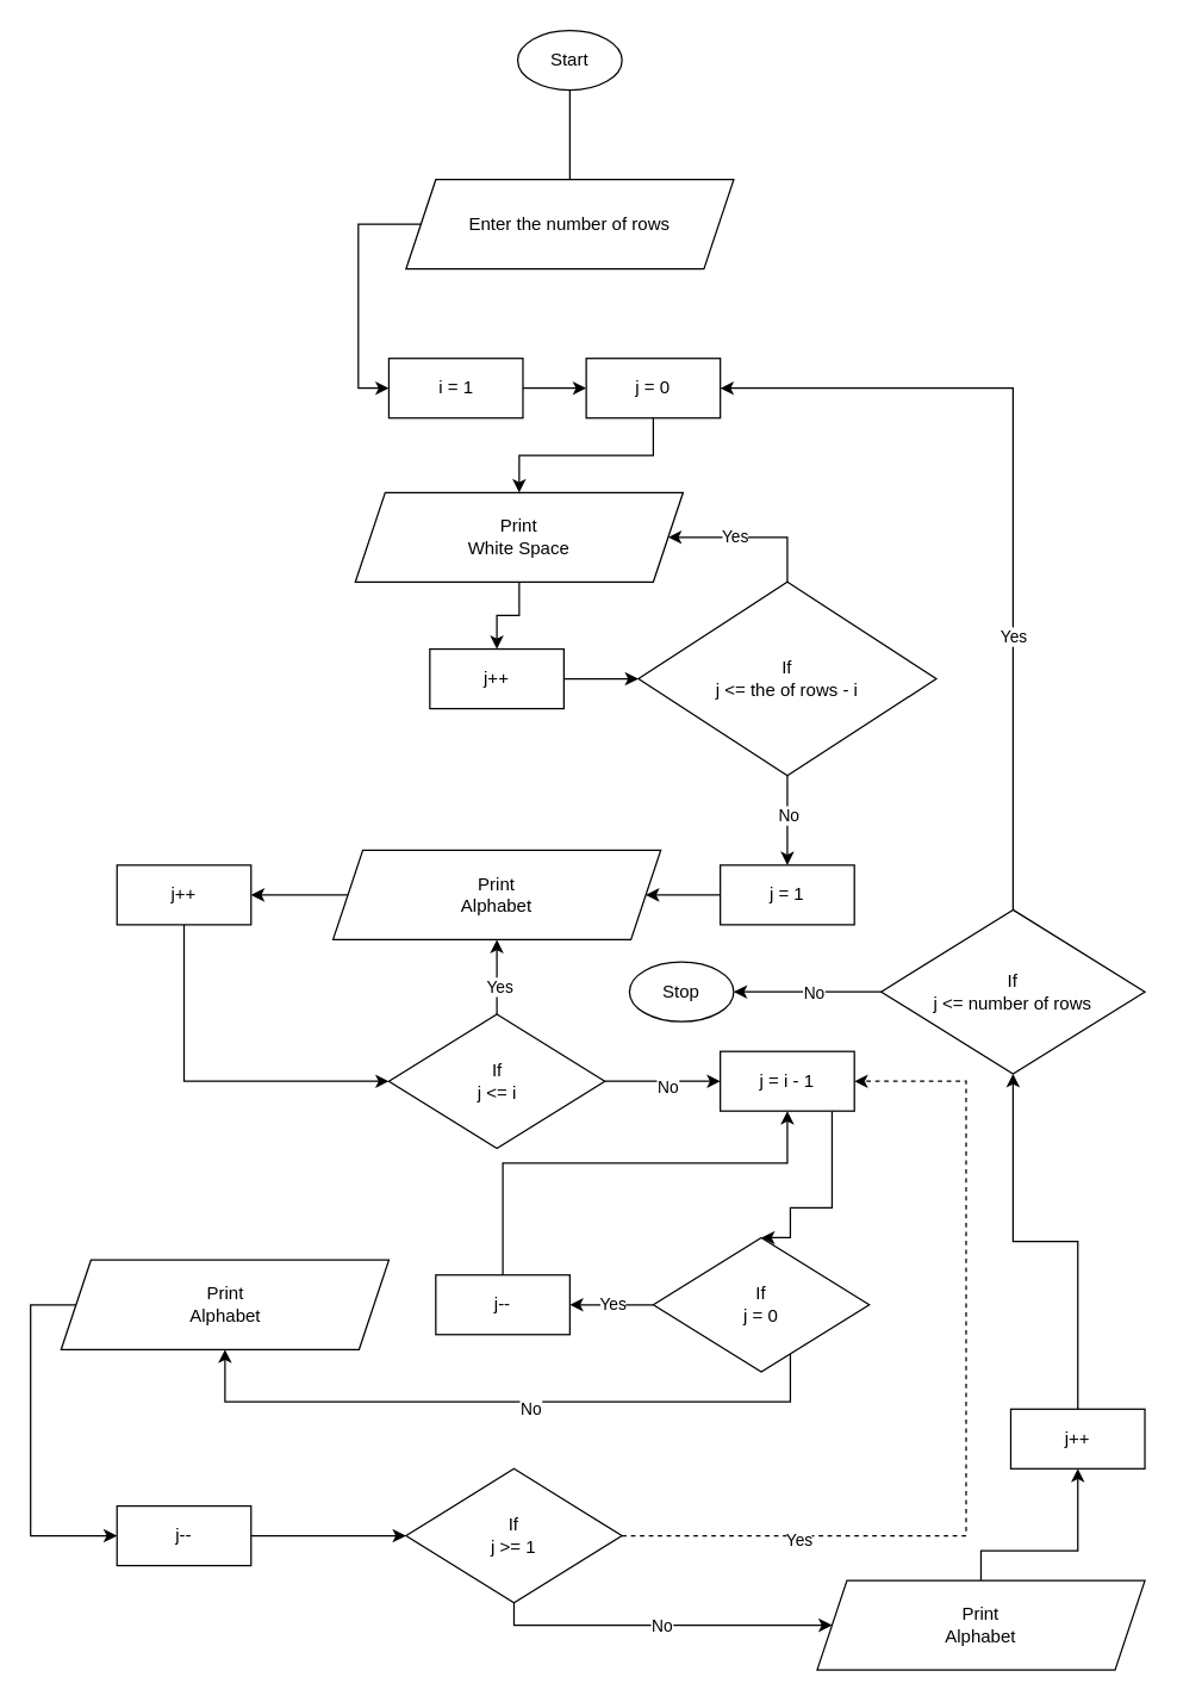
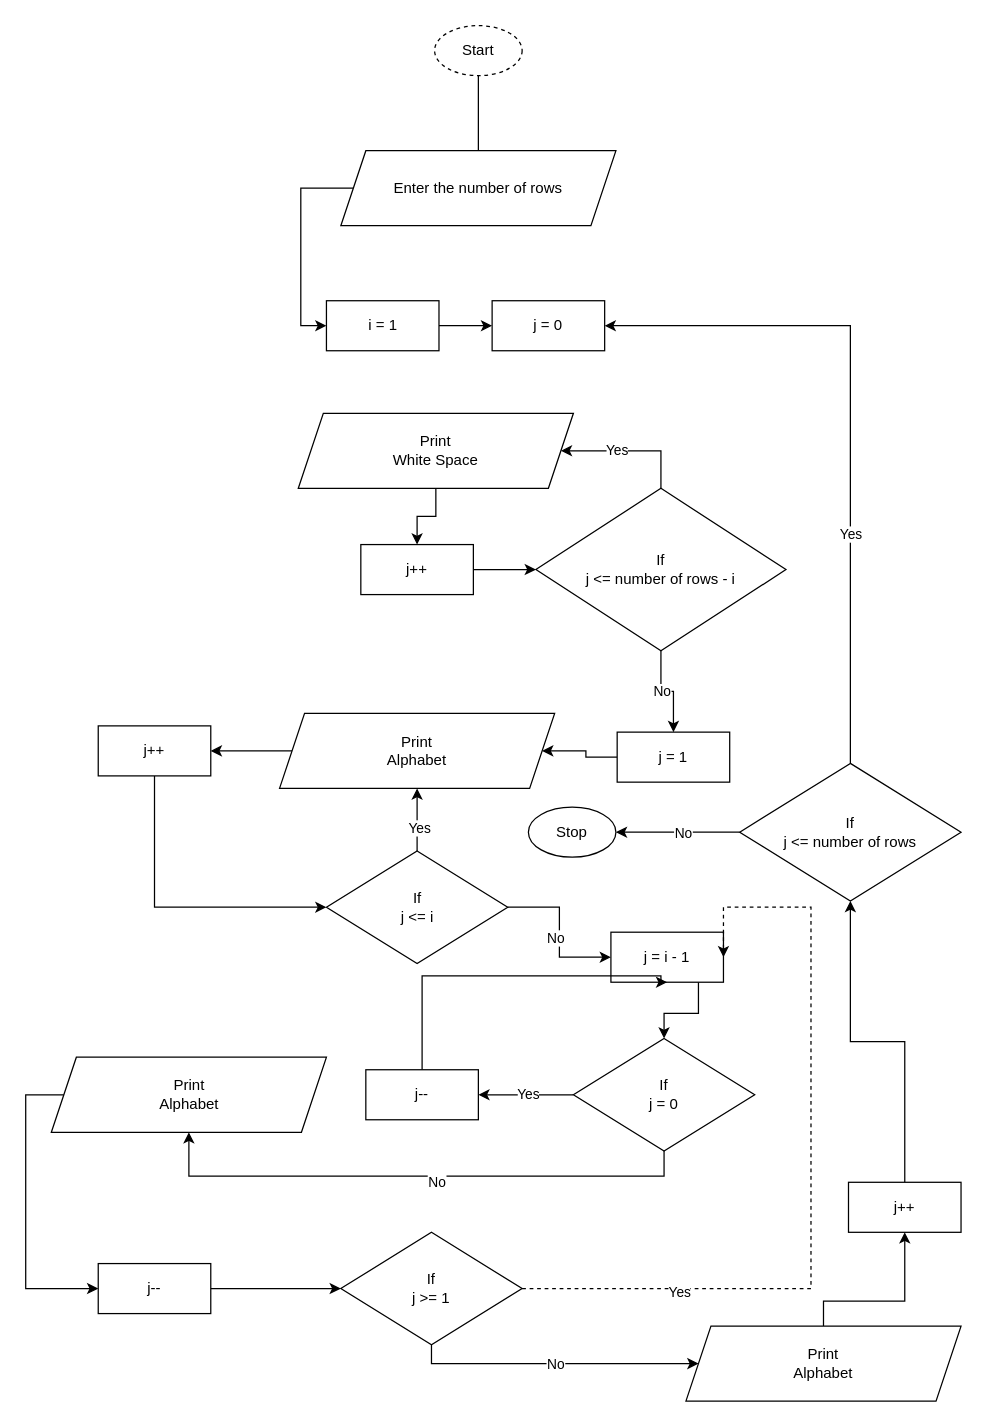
  <mxCell id="0" />
  <mxCell id="1" parent="0" />
  <mxCell id="2" style="edgeStyle=orthogonalEdgeStyle;rounded=0;orthogonalLoop=1;jettySize=auto;html=1;entryX=0.5;entryY=0;entryDx=0;entryDy=0;endArrow=none;" edge="1" parent="1" source="3" target="5"><mxGeometry relative="1" as="geometry" /></mxCell>
- <mxCell id="3" value="Start" style="ellipse;whiteSpace=wrap;html=1;" vertex="1" parent="1"><mxGeometry x="347" y="20" width="70" height="40" as="geometry" /></mxCell>
+ <mxCell id="3" value="Start" style="ellipse;whiteSpace=wrap;html=1;dashed=1;" vertex="1" parent="1"><mxGeometry x="347" y="20" width="70" height="40" as="geometry" /></mxCell>
  <mxCell id="4" style="edgeStyle=orthogonalEdgeStyle;rounded=0;orthogonalLoop=1;jettySize=auto;html=1;entryX=0;entryY=0.5;entryDx=0;entryDy=0;" edge="1" parent="1" source="5" target="7"><mxGeometry relative="1" as="geometry"><Array as="points"><mxPoint x="240" y="150" /><mxPoint x="240" y="260" /></Array></mxGeometry></mxCell>
  <mxCell id="5" value="Enter the number of rows" style="shape=parallelogram;perimeter=parallelogramPerimeter;whiteSpace=wrap;html=1;fixedSize=1;" vertex="1" parent="1"><mxGeometry x="272" y="120" width="220" height="60" as="geometry" /></mxCell>
  <mxCell id="6" style="edgeStyle=orthogonalEdgeStyle;rounded=0;orthogonalLoop=1;jettySize=auto;html=1;entryX=0;entryY=0.5;entryDx=0;entryDy=0;" edge="1" parent="1" source="7" target="9"><mxGeometry relative="1" as="geometry" /></mxCell>
  <mxCell id="7" value="i = 1" style="rounded=0;whiteSpace=wrap;html=1;" vertex="1" parent="1"><mxGeometry x="260.5" y="240" width="90" height="40" as="geometry" /></mxCell>
- <mxCell id="8" style="edgeStyle=orthogonalEdgeStyle;rounded=0;orthogonalLoop=1;jettySize=auto;html=1;" edge="1" parent="1" source="9" target="11"><mxGeometry relative="1" as="geometry" /></mxCell>
  <mxCell id="9" value="j = 0" style="rounded=0;whiteSpace=wrap;html=1;" vertex="1" parent="1"><mxGeometry x="393" y="240" width="90" height="40" as="geometry" /></mxCell>
  <mxCell id="10" style="edgeStyle=orthogonalEdgeStyle;rounded=0;orthogonalLoop=1;jettySize=auto;html=1;" edge="1" parent="1" source="11" target="13"><mxGeometry relative="1" as="geometry" /></mxCell>
  <mxCell id="11" value="Print&lt;br&gt;&lt;span style=&quot;white-space: pre;&quot;&gt;White Space&lt;br&gt;&lt;/span&gt;" style="shape=parallelogram;perimeter=parallelogramPerimeter;whiteSpace=wrap;html=1;fixedSize=1;" vertex="1" parent="1"><mxGeometry x="238" y="330" width="220" height="60" as="geometry" /></mxCell>
  <mxCell id="12" style="edgeStyle=orthogonalEdgeStyle;rounded=0;orthogonalLoop=1;jettySize=auto;html=1;entryX=0;entryY=0.5;entryDx=0;entryDy=0;" edge="1" parent="1" source="13" target="18"><mxGeometry relative="1" as="geometry" /></mxCell>
  <mxCell id="13" value="j++" style="rounded=0;whiteSpace=wrap;html=1;" vertex="1" parent="1"><mxGeometry x="288" y="435" width="90" height="40" as="geometry" /></mxCell>
  <mxCell id="14" style="edgeStyle=orthogonalEdgeStyle;rounded=0;orthogonalLoop=1;jettySize=auto;html=1;entryX=1;entryY=0.5;entryDx=0;entryDy=0;" edge="1" parent="1" source="18" target="11"><mxGeometry relative="1" as="geometry"><Array as="points"><mxPoint x="528" y="360" /></Array></mxGeometry></mxCell>
  <mxCell id="15" value="Yes" style="edgeLabel;html=1;align=center;verticalAlign=middle;resizable=0;points=[];" vertex="1" connectable="0" parent="14"><mxGeometry x="0.195" y="-1" relative="1" as="geometry"><mxPoint as="offset" /></mxGeometry></mxCell>
  <mxCell id="16" style="edgeStyle=orthogonalEdgeStyle;rounded=0;orthogonalLoop=1;jettySize=auto;html=1;entryX=0.5;entryY=0;entryDx=0;entryDy=0;" edge="1" parent="1" source="18" target="20"><mxGeometry relative="1" as="geometry" /></mxCell>
  <mxCell id="17" value="No" style="edgeLabel;html=1;align=center;verticalAlign=middle;resizable=0;points=[];" vertex="1" connectable="0" parent="16"><mxGeometry x="-0.146" relative="1" as="geometry"><mxPoint as="offset" /></mxGeometry></mxCell>
- <mxCell id="18" value="If&lt;br&gt;j &amp;lt;= the of rows - i" style="rhombus;whiteSpace=wrap;html=1;" vertex="1" parent="1"><mxGeometry x="428" y="390" width="200" height="130" as="geometry" /></mxCell>
+ <mxCell id="18" value="If&lt;br&gt;j &amp;lt;= number of rows - i" style="rhombus;whiteSpace=wrap;html=1;" vertex="1" parent="1"><mxGeometry x="428" y="390" width="200" height="130" as="geometry" /></mxCell>
  <mxCell id="19" style="edgeStyle=orthogonalEdgeStyle;rounded=0;orthogonalLoop=1;jettySize=auto;html=1;entryX=1;entryY=0.5;entryDx=0;entryDy=0;" edge="1" parent="1" source="20" target="22"><mxGeometry relative="1" as="geometry" /></mxCell>
- <mxCell id="20" value="j = 1" style="rounded=0;whiteSpace=wrap;html=1;" vertex="1" parent="1"><mxGeometry x="483" y="580" width="90" height="40" as="geometry" /></mxCell>
+ <mxCell id="20" value="j = 1" style="rounded=0;whiteSpace=wrap;html=1;" vertex="1" parent="1"><mxGeometry x="493" y="585" width="90" height="40" as="geometry" /></mxCell>
  <mxCell id="21" style="edgeStyle=orthogonalEdgeStyle;rounded=0;orthogonalLoop=1;jettySize=auto;html=1;entryX=1;entryY=0.5;entryDx=0;entryDy=0;" edge="1" parent="1" source="22" target="24"><mxGeometry relative="1" as="geometry" /></mxCell>
  <mxCell id="22" value="Print&lt;br&gt;&lt;span style=&quot;white-space: pre;&quot;&gt;Alphabet&lt;br&gt;&lt;/span&gt;" style="shape=parallelogram;perimeter=parallelogramPerimeter;whiteSpace=wrap;html=1;fixedSize=1;" vertex="1" parent="1"><mxGeometry x="223" y="570" width="220" height="60" as="geometry" /></mxCell>
  <mxCell id="23" style="edgeStyle=orthogonalEdgeStyle;rounded=0;orthogonalLoop=1;jettySize=auto;html=1;entryX=0;entryY=0.5;entryDx=0;entryDy=0;" edge="1" parent="1" source="24" target="29"><mxGeometry relative="1" as="geometry"><Array as="points"><mxPoint x="123" y="725" /></Array></mxGeometry></mxCell>
  <mxCell id="24" value="j++" style="rounded=0;whiteSpace=wrap;html=1;" vertex="1" parent="1"><mxGeometry x="78" y="580" width="90" height="40" as="geometry" /></mxCell>
  <mxCell id="25" style="edgeStyle=orthogonalEdgeStyle;rounded=0;orthogonalLoop=1;jettySize=auto;html=1;entryX=0.5;entryY=1;entryDx=0;entryDy=0;" edge="1" parent="1" source="29" target="22"><mxGeometry relative="1" as="geometry" /></mxCell>
  <mxCell id="26" value="Yes" style="edgeLabel;html=1;align=center;verticalAlign=middle;resizable=0;points=[];" vertex="1" connectable="0" parent="25"><mxGeometry x="-0.259" y="-1" relative="1" as="geometry"><mxPoint as="offset" /></mxGeometry></mxCell>
  <mxCell id="27" style="edgeStyle=orthogonalEdgeStyle;rounded=0;orthogonalLoop=1;jettySize=auto;html=1;entryX=0;entryY=0.5;entryDx=0;entryDy=0;" edge="1" parent="1" source="29" target="31"><mxGeometry relative="1" as="geometry" /></mxCell>
  <mxCell id="28" value="No" style="edgeLabel;html=1;align=center;verticalAlign=middle;resizable=0;points=[];" vertex="1" connectable="0" parent="27"><mxGeometry x="0.083" y="-3" relative="1" as="geometry"><mxPoint as="offset" /></mxGeometry></mxCell>
  <mxCell id="29" value="If&lt;br&gt;j &amp;lt;= i" style="rhombus;whiteSpace=wrap;html=1;" vertex="1" parent="1"><mxGeometry x="260.5" y="680" width="145" height="90" as="geometry" /></mxCell>
  <mxCell id="30" style="edgeStyle=orthogonalEdgeStyle;rounded=0;orthogonalLoop=1;jettySize=auto;html=1;entryX=0.5;entryY=0;entryDx=0;entryDy=0;" edge="1" parent="1" source="31" target="36"><mxGeometry relative="1" as="geometry"><Array as="points"><mxPoint x="558" y="810" /><mxPoint x="530" y="810" /></Array></mxGeometry></mxCell>
- <mxCell id="31" value="j = i - 1" style="rounded=0;whiteSpace=wrap;html=1;" vertex="1" parent="1"><mxGeometry x="483" y="705" width="90" height="40" as="geometry" /></mxCell>
+ <mxCell id="31" value="j = i - 1" style="rounded=0;whiteSpace=wrap;html=1;" vertex="1" parent="1"><mxGeometry x="488" y="745" width="90" height="40" as="geometry" /></mxCell>
  <mxCell id="32" style="edgeStyle=orthogonalEdgeStyle;rounded=0;orthogonalLoop=1;jettySize=auto;html=1;entryX=1;entryY=0.5;entryDx=0;entryDy=0;" edge="1" parent="1" source="36" target="38"><mxGeometry relative="1" as="geometry" /></mxCell>
  <mxCell id="33" value="Yes" style="edgeLabel;html=1;align=center;verticalAlign=middle;resizable=0;points=[];" vertex="1" connectable="0" parent="32"><mxGeometry x="-0.015" y="-1" relative="1" as="geometry"><mxPoint as="offset" /></mxGeometry></mxCell>
  <mxCell id="34" style="edgeStyle=orthogonalEdgeStyle;rounded=0;orthogonalLoop=1;jettySize=auto;html=1;entryX=0.5;entryY=1;entryDx=0;entryDy=0;" edge="1" parent="1" source="36" target="40"><mxGeometry relative="1" as="geometry"><Array as="points"><mxPoint x="530" y="940" /><mxPoint x="150" y="940" /></Array></mxGeometry></mxCell>
  <mxCell id="35" value="No" style="edgeLabel;html=1;align=center;verticalAlign=middle;resizable=0;points=[];" vertex="1" connectable="0" parent="34"><mxGeometry x="-0.073" y="4" relative="1" as="geometry"><mxPoint as="offset" /></mxGeometry></mxCell>
- <mxCell id="36" value="If&lt;br&gt;j = 0" style="rhombus;whiteSpace=wrap;html=1;" vertex="1" parent="1"><mxGeometry x="438" y="830" width="145" height="90" as="geometry" /></mxCell>
+ <mxCell id="36" value="If&lt;br&gt;j = 0" style="rhombus;whiteSpace=wrap;html=1;" vertex="1" parent="1"><mxGeometry x="458" y="830" width="145" height="90" as="geometry" /></mxCell>
  <mxCell id="37" style="edgeStyle=orthogonalEdgeStyle;rounded=0;orthogonalLoop=1;jettySize=auto;html=1;entryX=0.5;entryY=1;entryDx=0;entryDy=0;" edge="1" parent="1" source="38" target="31"><mxGeometry relative="1" as="geometry"><Array as="points"><mxPoint x="337" y="780" /><mxPoint x="528" y="780" /></Array></mxGeometry></mxCell>
  <mxCell id="38" value="j--" style="rounded=0;whiteSpace=wrap;html=1;" vertex="1" parent="1"><mxGeometry x="292" y="855" width="90" height="40" as="geometry" /></mxCell>
  <mxCell id="39" style="edgeStyle=orthogonalEdgeStyle;rounded=0;orthogonalLoop=1;jettySize=auto;html=1;entryX=0;entryY=0.5;entryDx=0;entryDy=0;" edge="1" parent="1" source="40" target="42"><mxGeometry relative="1" as="geometry"><Array as="points"><mxPoint x="20" y="875" /><mxPoint x="20" y="1030" /></Array></mxGeometry></mxCell>
  <mxCell id="40" value="Print&lt;br&gt;&lt;span style=&quot;white-space: pre;&quot;&gt;Alphabet&lt;br&gt;&lt;/span&gt;" style="shape=parallelogram;perimeter=parallelogramPerimeter;whiteSpace=wrap;html=1;fixedSize=1;" vertex="1" parent="1"><mxGeometry x="40.5" y="845" width="220" height="60" as="geometry" /></mxCell>
  <mxCell id="41" style="edgeStyle=orthogonalEdgeStyle;rounded=0;orthogonalLoop=1;jettySize=auto;html=1;entryX=0;entryY=0.5;entryDx=0;entryDy=0;" edge="1" parent="1" source="42" target="47"><mxGeometry relative="1" as="geometry" /></mxCell>
  <mxCell id="42" value="j--" style="rounded=0;whiteSpace=wrap;html=1;" vertex="1" parent="1"><mxGeometry x="78" y="1010" width="90" height="40" as="geometry" /></mxCell>
  <mxCell id="43" style="edgeStyle=orthogonalEdgeStyle;rounded=0;orthogonalLoop=1;jettySize=auto;html=1;entryX=1;entryY=0.5;entryDx=0;entryDy=0;dashed=1;" edge="1" parent="1" source="47" target="31"><mxGeometry relative="1" as="geometry"><Array as="points"><mxPoint x="648" y="1030" /><mxPoint x="648" y="725" /></Array></mxGeometry></mxCell>
  <mxCell id="44" value="Yes" style="edgeLabel;html=1;align=center;verticalAlign=middle;resizable=0;points=[];" vertex="1" connectable="0" parent="43"><mxGeometry x="-0.614" y="-2" relative="1" as="geometry"><mxPoint as="offset" /></mxGeometry></mxCell>
  <mxCell id="45" style="edgeStyle=orthogonalEdgeStyle;rounded=0;orthogonalLoop=1;jettySize=auto;html=1;" edge="1" parent="1" source="47" target="49"><mxGeometry relative="1" as="geometry"><Array as="points"><mxPoint x="344" y="1090" /></Array></mxGeometry></mxCell>
  <mxCell id="46" value="No" style="edgeLabel;html=1;align=center;verticalAlign=middle;resizable=0;points=[];" vertex="1" connectable="0" parent="45"><mxGeometry x="0.008" relative="1" as="geometry"><mxPoint x="-1" as="offset" /></mxGeometry></mxCell>
  <mxCell id="47" value="If&lt;br&gt;j &amp;gt;= 1" style="rhombus;whiteSpace=wrap;html=1;" vertex="1" parent="1"><mxGeometry x="272" y="985" width="145" height="90" as="geometry" /></mxCell>
  <mxCell id="48" style="edgeStyle=orthogonalEdgeStyle;rounded=0;orthogonalLoop=1;jettySize=auto;html=1;entryX=0.5;entryY=1;entryDx=0;entryDy=0;" edge="1" parent="1" source="49" target="51"><mxGeometry relative="1" as="geometry"><Array as="points"><mxPoint x="658" y="1040" /><mxPoint x="723" y="1040" /></Array></mxGeometry></mxCell>
  <mxCell id="49" value="Print&lt;br&gt;&lt;span style=&quot;white-space: pre;&quot;&gt;Alphabet&lt;br&gt;&lt;/span&gt;" style="shape=parallelogram;perimeter=parallelogramPerimeter;whiteSpace=wrap;html=1;fixedSize=1;" vertex="1" parent="1"><mxGeometry x="548" y="1060" width="220" height="60" as="geometry" /></mxCell>
  <mxCell id="50" style="edgeStyle=orthogonalEdgeStyle;rounded=0;orthogonalLoop=1;jettySize=auto;html=1;entryX=0.5;entryY=1;entryDx=0;entryDy=0;" edge="1" parent="1" source="51" target="56"><mxGeometry relative="1" as="geometry" /></mxCell>
  <mxCell id="51" value="j++" style="rounded=0;whiteSpace=wrap;html=1;" vertex="1" parent="1"><mxGeometry x="678" y="945" width="90" height="40" as="geometry" /></mxCell>
  <mxCell id="52" style="edgeStyle=orthogonalEdgeStyle;rounded=0;orthogonalLoop=1;jettySize=auto;html=1;entryX=1;entryY=0.5;entryDx=0;entryDy=0;" edge="1" parent="1" source="56" target="9"><mxGeometry relative="1" as="geometry"><Array as="points"><mxPoint x="680" y="260" /></Array></mxGeometry></mxCell>
  <mxCell id="53" value="Yes" style="edgeLabel;html=1;align=center;verticalAlign=middle;resizable=0;points=[];" vertex="1" connectable="0" parent="52"><mxGeometry x="-0.325" relative="1" as="geometry"><mxPoint as="offset" /></mxGeometry></mxCell>
  <mxCell id="54" style="edgeStyle=orthogonalEdgeStyle;rounded=0;orthogonalLoop=1;jettySize=auto;html=1;entryX=1;entryY=0.5;entryDx=0;entryDy=0;" edge="1" parent="1" source="56" target="57"><mxGeometry relative="1" as="geometry" /></mxCell>
  <mxCell id="55" value="No" style="edgeLabel;html=1;align=center;verticalAlign=middle;resizable=0;points=[];" vertex="1" connectable="0" parent="54"><mxGeometry x="-0.094" relative="1" as="geometry"><mxPoint x="-1" as="offset" /></mxGeometry></mxCell>
  <mxCell id="56" value="If&lt;br&gt;j &amp;lt;= number of rows" style="rhombus;whiteSpace=wrap;html=1;" vertex="1" parent="1"><mxGeometry x="591" y="610" width="177" height="110" as="geometry" /></mxCell>
  <mxCell id="57" value="Stop" style="ellipse;whiteSpace=wrap;html=1;" vertex="1" parent="1"><mxGeometry x="422" y="645" width="70" height="40" as="geometry" /></mxCell>
